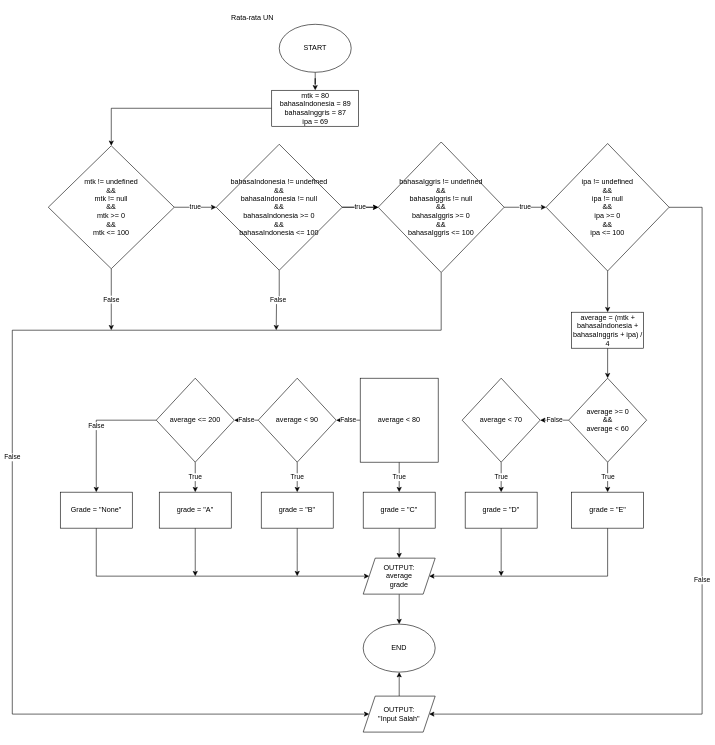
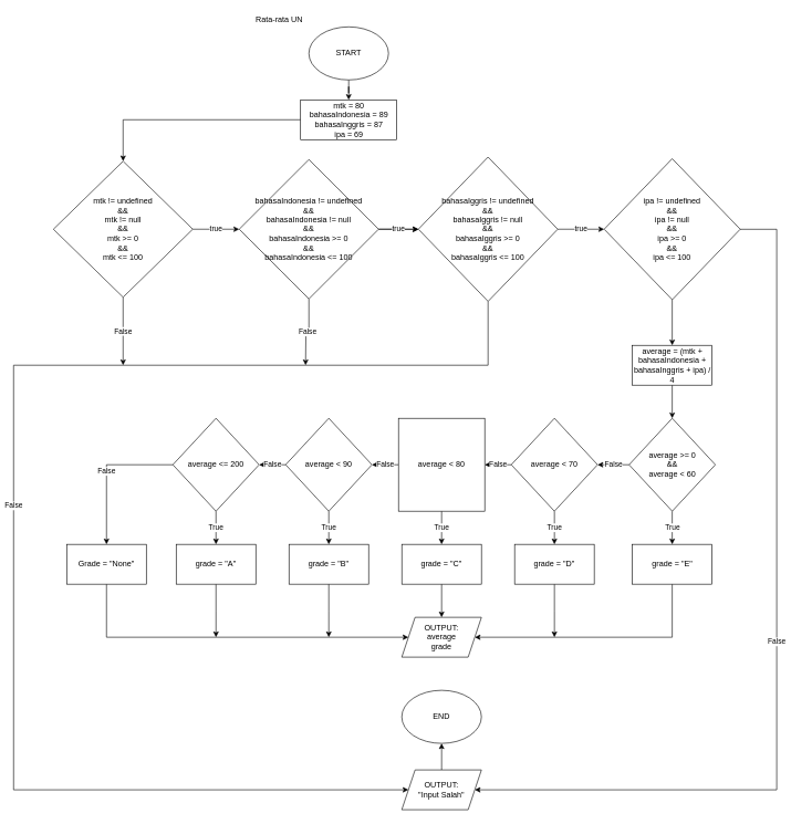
  <mxCell id="0" />
  <mxCell id="1" parent="0" />
  <mxCell id="2" style="edgeStyle=orthogonalEdgeStyle;rounded=0;orthogonalLoop=1;jettySize=auto;html=1;" parent="1" source="3" target="53" edge="1"><mxGeometry relative="1" as="geometry"><mxPoint x="525" y="140" as="targetPoint" /></mxGeometry></mxCell>
  <mxCell id="3" value="START" style="ellipse;whiteSpace=wrap;html=1;" parent="1" vertex="1"><mxGeometry x="465" y="40" width="120" height="80" as="geometry" /></mxCell>
  <mxCell id="4" value="Rata-rata UN" style="text;html=1;align=center;verticalAlign=middle;resizable=0;points=[];autosize=1;strokeColor=none;fillColor=none;" parent="1" vertex="1"><mxGeometry x="375" y="20" width="90" height="20" as="geometry" /></mxCell>
  <mxCell id="5" style="edgeStyle=orthogonalEdgeStyle;rounded=0;orthogonalLoop=1;jettySize=auto;html=1;" parent="1" source="6" target="21" edge="1"><mxGeometry relative="1" as="geometry" /></mxCell>
  <mxCell id="6" value="average = (mtk + bahasaIndonesia + bahasaInggris + ipa) / 4" style="whiteSpace=wrap;html=1;" parent="1" vertex="1"><mxGeometry x="952.5" y="520" width="120" height="60" as="geometry" /></mxCell>
  <mxCell id="7" value="true" style="edgeStyle=orthogonalEdgeStyle;rounded=0;orthogonalLoop=1;jettySize=auto;html=1;" parent="1" source="9" target="13" edge="1"><mxGeometry relative="1" as="geometry" /></mxCell>
  <mxCell id="8" value="False" style="edgeStyle=orthogonalEdgeStyle;rounded=0;orthogonalLoop=1;jettySize=auto;html=1;" edge="1" parent="1" source="9"><mxGeometry relative="1" as="geometry"><mxPoint x="185" y="550" as="targetPoint" /></mxGeometry></mxCell>
  <mxCell id="9" value="mtk != undefined &lt;br&gt;&amp;amp;&amp;amp; &lt;br&gt;mtk != null&lt;br&gt;&amp;amp;&amp;amp;&lt;br&gt;mtk &amp;gt;= 0&lt;br&gt;&amp;amp;&amp;amp;&lt;br&gt;mtk &amp;lt;= 100" style="rhombus;whiteSpace=wrap;html=1;" parent="1" vertex="1"><mxGeometry x="80" y="242.5" width="210" height="205" as="geometry" /></mxCell>
  <mxCell id="10" style="edgeStyle=orthogonalEdgeStyle;rounded=0;orthogonalLoop=1;jettySize=auto;html=1;" parent="1" source="13" target="50" edge="1"><mxGeometry relative="1" as="geometry" /></mxCell>
  <mxCell id="11" value="true" style="edgeStyle=orthogonalEdgeStyle;rounded=0;orthogonalLoop=1;jettySize=auto;html=1;" parent="1" source="13" target="50" edge="1"><mxGeometry relative="1" as="geometry" /></mxCell>
  <mxCell id="12" value="False" style="edgeStyle=orthogonalEdgeStyle;rounded=0;orthogonalLoop=1;jettySize=auto;html=1;" edge="1" parent="1" source="13"><mxGeometry relative="1" as="geometry"><mxPoint x="460" y="550" as="targetPoint" /></mxGeometry></mxCell>
  <mxCell id="13" value="bahasaIndonesia != undefined &lt;br&gt;&amp;amp;&amp;amp; &lt;br&gt;bahasaIndonesia&amp;nbsp;!= null&lt;br&gt;&amp;amp;&amp;amp;&lt;br&gt;bahasaIndonesia&amp;nbsp;&amp;gt;= 0&lt;br&gt;&amp;amp;&amp;amp;&lt;br&gt;bahasaIndonesia&amp;nbsp;&amp;lt;= 100" style="rhombus;whiteSpace=wrap;html=1;" parent="1" vertex="1"><mxGeometry x="360" y="240" width="210" height="210" as="geometry" /></mxCell>
  <mxCell id="14" value="true" style="edgeStyle=orthogonalEdgeStyle;rounded=0;orthogonalLoop=1;jettySize=auto;html=1;" parent="1" source="50" target="17" edge="1"><mxGeometry relative="1" as="geometry" /></mxCell>
  <mxCell id="15" style="edgeStyle=orthogonalEdgeStyle;rounded=0;orthogonalLoop=1;jettySize=auto;html=1;" parent="1" source="17" target="6" edge="1"><mxGeometry relative="1" as="geometry" /></mxCell>
  <mxCell id="16" value="False" style="edgeStyle=orthogonalEdgeStyle;rounded=0;orthogonalLoop=1;jettySize=auto;html=1;" edge="1" parent="1" source="17" target="52"><mxGeometry relative="1" as="geometry"><mxPoint x="860" y="1180" as="targetPoint" /><Array as="points"><mxPoint x="1170" y="345" /><mxPoint x="1170" y="1190" /></Array></mxGeometry></mxCell>
  <mxCell id="17" value="ipa != undefined &lt;br&gt;&amp;amp;&amp;amp; &lt;br&gt;ipa != null&lt;br&gt;&amp;amp;&amp;amp;&lt;br&gt;ipa &amp;gt;= 0&lt;br&gt;&amp;amp;&amp;amp;&lt;br&gt;ipa &amp;lt;= 100" style="rhombus;whiteSpace=wrap;html=1;" parent="1" vertex="1"><mxGeometry x="910" y="238.75" width="205" height="212.5" as="geometry" /></mxCell>
  <mxCell id="18" value="" style="endArrow=classic;html=1;rounded=0;" parent="1" source="53" target="9" edge="1"><mxGeometry width="50" height="50" relative="1" as="geometry"><mxPoint x="462.5" y="180" as="sourcePoint" /><mxPoint x="770" y="350" as="targetPoint" /><Array as="points"><mxPoint x="185" y="180" /></Array></mxGeometry></mxCell>
  <mxCell id="19" value="False" style="edgeStyle=orthogonalEdgeStyle;rounded=0;orthogonalLoop=1;jettySize=auto;html=1;" parent="1" source="21" target="24" edge="1"><mxGeometry relative="1" as="geometry" /></mxCell>
  <mxCell id="20" value="True" style="edgeStyle=orthogonalEdgeStyle;rounded=0;orthogonalLoop=1;jettySize=auto;html=1;" parent="1" source="21" target="34" edge="1"><mxGeometry relative="1" as="geometry" /></mxCell>
  <mxCell id="21" value="average &amp;gt;= 0&lt;br&gt;&amp;amp;&amp;amp;&lt;br&gt;average &amp;lt; 60" style="rhombus;whiteSpace=wrap;html=1;" parent="1" vertex="1"><mxGeometry x="947.5" y="630" width="130" height="140" as="geometry" /></mxCell>
+ <mxCell id="22" value="False" style="edgeStyle=orthogonalEdgeStyle;rounded=0;orthogonalLoop=1;jettySize=auto;html=1;" parent="1" source="24" target="27" edge="1"><mxGeometry relative="1" as="geometry" /></mxCell>
  <mxCell id="23" value="True" style="edgeStyle=orthogonalEdgeStyle;rounded=0;orthogonalLoop=1;jettySize=auto;html=1;" parent="1" source="24" target="38" edge="1"><mxGeometry relative="1" as="geometry" /></mxCell>
  <mxCell id="24" value="average &amp;lt; 70" style="rhombus;whiteSpace=wrap;html=1;" parent="1" vertex="1"><mxGeometry x="770" y="630" width="130" height="140" as="geometry" /></mxCell>
  <mxCell id="25" value="False" style="edgeStyle=orthogonalEdgeStyle;rounded=0;orthogonalLoop=1;jettySize=auto;html=1;" parent="1" source="27" target="30" edge="1"><mxGeometry relative="1" as="geometry" /></mxCell>
  <mxCell id="26" value="True" style="edgeStyle=orthogonalEdgeStyle;rounded=0;orthogonalLoop=1;jettySize=auto;html=1;" parent="1" source="27" target="36" edge="1"><mxGeometry relative="1" as="geometry" /></mxCell>
  <mxCell id="27" value="average &amp;lt; 80" style="whiteSpace=wrap;html=1;rounded=0;" parent="1" vertex="1"><mxGeometry x="600" y="630" width="130" height="140" as="geometry" /></mxCell>
  <mxCell id="28" value="False" style="edgeStyle=orthogonalEdgeStyle;rounded=0;orthogonalLoop=1;jettySize=auto;html=1;" parent="1" source="30" target="32" edge="1"><mxGeometry relative="1" as="geometry" /></mxCell>
  <mxCell id="29" value="True" style="edgeStyle=orthogonalEdgeStyle;rounded=0;orthogonalLoop=1;jettySize=auto;html=1;" parent="1" source="30" target="40" edge="1"><mxGeometry relative="1" as="geometry" /></mxCell>
  <mxCell id="30" value="average &amp;lt; 90" style="rhombus;whiteSpace=wrap;html=1;" parent="1" vertex="1"><mxGeometry x="430" y="630" width="130" height="140" as="geometry" /></mxCell>
  <mxCell id="31" value="True" style="edgeStyle=orthogonalEdgeStyle;rounded=0;orthogonalLoop=1;jettySize=auto;html=1;" parent="1" source="32" target="42" edge="1"><mxGeometry relative="1" as="geometry" /></mxCell>
  <mxCell id="32" value="average &amp;lt;= 200" style="rhombus;whiteSpace=wrap;html=1;" parent="1" vertex="1"><mxGeometry x="260" y="630" width="130" height="140" as="geometry" /></mxCell>
  <mxCell id="33" style="edgeStyle=orthogonalEdgeStyle;rounded=0;orthogonalLoop=1;jettySize=auto;html=1;entryX=1;entryY=0.5;entryDx=0;entryDy=0;" parent="1" source="34" target="44" edge="1"><mxGeometry relative="1" as="geometry"><mxPoint x="975" y="1020" as="targetPoint" /><Array as="points"><mxPoint x="1013" y="960" /></Array></mxGeometry></mxCell>
  <mxCell id="34" value="grade = &quot;E&quot;" style="rounded=0;whiteSpace=wrap;html=1;" parent="1" vertex="1"><mxGeometry x="952.5" y="820" width="120" height="60" as="geometry" /></mxCell>
  <mxCell id="35" style="edgeStyle=orthogonalEdgeStyle;rounded=0;orthogonalLoop=1;jettySize=auto;html=1;" parent="1" source="36" target="44" edge="1"><mxGeometry relative="1" as="geometry" /></mxCell>
  <mxCell id="36" value="grade = &quot;C&quot;" style="rounded=0;whiteSpace=wrap;html=1;" parent="1" vertex="1"><mxGeometry x="605" y="820" width="120" height="60" as="geometry" /></mxCell>
  <mxCell id="37" style="edgeStyle=orthogonalEdgeStyle;rounded=0;orthogonalLoop=1;jettySize=auto;html=1;" parent="1" source="38" edge="1"><mxGeometry relative="1" as="geometry"><mxPoint x="835" y="960" as="targetPoint" /></mxGeometry></mxCell>
  <mxCell id="38" value="grade = &quot;D&quot;" style="rounded=0;whiteSpace=wrap;html=1;" parent="1" vertex="1"><mxGeometry x="775" y="820" width="120" height="60" as="geometry" /></mxCell>
  <mxCell id="39" style="edgeStyle=orthogonalEdgeStyle;rounded=0;orthogonalLoop=1;jettySize=auto;html=1;" parent="1" source="40" edge="1"><mxGeometry relative="1" as="geometry"><mxPoint x="495" y="960" as="targetPoint" /></mxGeometry></mxCell>
  <mxCell id="40" value="grade = &quot;B&quot;" style="rounded=0;whiteSpace=wrap;html=1;" parent="1" vertex="1"><mxGeometry x="435" y="820" width="120" height="60" as="geometry" /></mxCell>
  <mxCell id="41" style="edgeStyle=orthogonalEdgeStyle;rounded=0;orthogonalLoop=1;jettySize=auto;html=1;" parent="1" source="42" edge="1"><mxGeometry relative="1" as="geometry"><mxPoint x="325" y="960" as="targetPoint" /></mxGeometry></mxCell>
  <mxCell id="42" value="grade = &quot;A&quot;" style="rounded=0;whiteSpace=wrap;html=1;" parent="1" vertex="1"><mxGeometry x="265" y="820" width="120" height="60" as="geometry" /></mxCell>
- <mxCell id="43" style="edgeStyle=orthogonalEdgeStyle;rounded=0;orthogonalLoop=1;jettySize=auto;html=1;" parent="1" source="44" target="45" edge="1"><mxGeometry relative="1" as="geometry" /></mxCell>
  <mxCell id="44" value="OUTPUT:&lt;br&gt;average&lt;br&gt;grade" style="shape=parallelogram;perimeter=parallelogramPerimeter;whiteSpace=wrap;html=1;fixedSize=1;" parent="1" vertex="1"><mxGeometry x="605" y="930" width="120" height="60" as="geometry" /></mxCell>
  <mxCell id="45" value="END" style="ellipse;whiteSpace=wrap;html=1;" parent="1" vertex="1"><mxGeometry x="605" y="1040" width="120" height="80" as="geometry" /></mxCell>
  <mxCell id="46" style="edgeStyle=orthogonalEdgeStyle;rounded=0;orthogonalLoop=1;jettySize=auto;html=1;entryX=0;entryY=0.5;entryDx=0;entryDy=0;" parent="1" source="47" target="44" edge="1"><mxGeometry relative="1" as="geometry"><mxPoint x="300" y="980" as="targetPoint" /><Array as="points"><mxPoint x="160" y="960" /></Array></mxGeometry></mxCell>
  <mxCell id="47" value="Grade = &quot;None&quot;" style="rounded=0;whiteSpace=wrap;html=1;" parent="1" vertex="1"><mxGeometry x="100" y="820" width="120" height="60" as="geometry" /></mxCell>
  <mxCell id="48" value="False" style="endArrow=classic;html=1;rounded=0;" parent="1" source="32" target="47" edge="1"><mxGeometry width="50" height="50" relative="1" as="geometry"><mxPoint x="110" y="680" as="sourcePoint" /><mxPoint x="160" y="630" as="targetPoint" /><Array as="points"><mxPoint x="160" y="700" /></Array></mxGeometry></mxCell>
  <mxCell id="49" value="False" style="edgeStyle=orthogonalEdgeStyle;rounded=0;orthogonalLoop=1;jettySize=auto;html=1;" edge="1" parent="1" source="50" target="52"><mxGeometry relative="1" as="geometry"><mxPoint x="500" y="1160" as="targetPoint" /><Array as="points"><mxPoint x="735" y="550" /><mxPoint x="20" y="550" /><mxPoint x="20" y="1190" /></Array></mxGeometry></mxCell>
  <mxCell id="50" value="bahasaIggris != undefined &lt;br&gt;&amp;amp;&amp;amp; &lt;br&gt;bahasaIggris != null&lt;br&gt;&amp;amp;&amp;amp;&lt;br&gt;bahasaIggris &amp;gt;= 0&lt;br&gt;&amp;amp;&amp;amp;&lt;br&gt;bahasaIggris &amp;lt;= 100" style="rhombus;whiteSpace=wrap;html=1;" parent="1" vertex="1"><mxGeometry x="630" y="236.25" width="210" height="217.5" as="geometry" /></mxCell>
  <mxCell id="51" style="edgeStyle=orthogonalEdgeStyle;rounded=0;orthogonalLoop=1;jettySize=auto;html=1;" edge="1" parent="1" source="52" target="45"><mxGeometry relative="1" as="geometry" /></mxCell>
  <mxCell id="52" value="OUTPUT:&lt;br&gt;&quot;Input Salah&quot;" style="shape=parallelogram;perimeter=parallelogramPerimeter;whiteSpace=wrap;html=1;fixedSize=1;" vertex="1" parent="1"><mxGeometry x="605" y="1160" width="120" height="60" as="geometry" /></mxCell>
  <mxCell id="53" value="mtk = 80&lt;br&gt;bahasaIndonesia = 89&lt;br&gt;bahasaInggris = 87&lt;br&gt;ipa = 69" style="rounded=0;whiteSpace=wrap;html=1;" vertex="1" parent="1"><mxGeometry x="452.5" y="150" width="145" height="60" as="geometry" /></mxCell>
